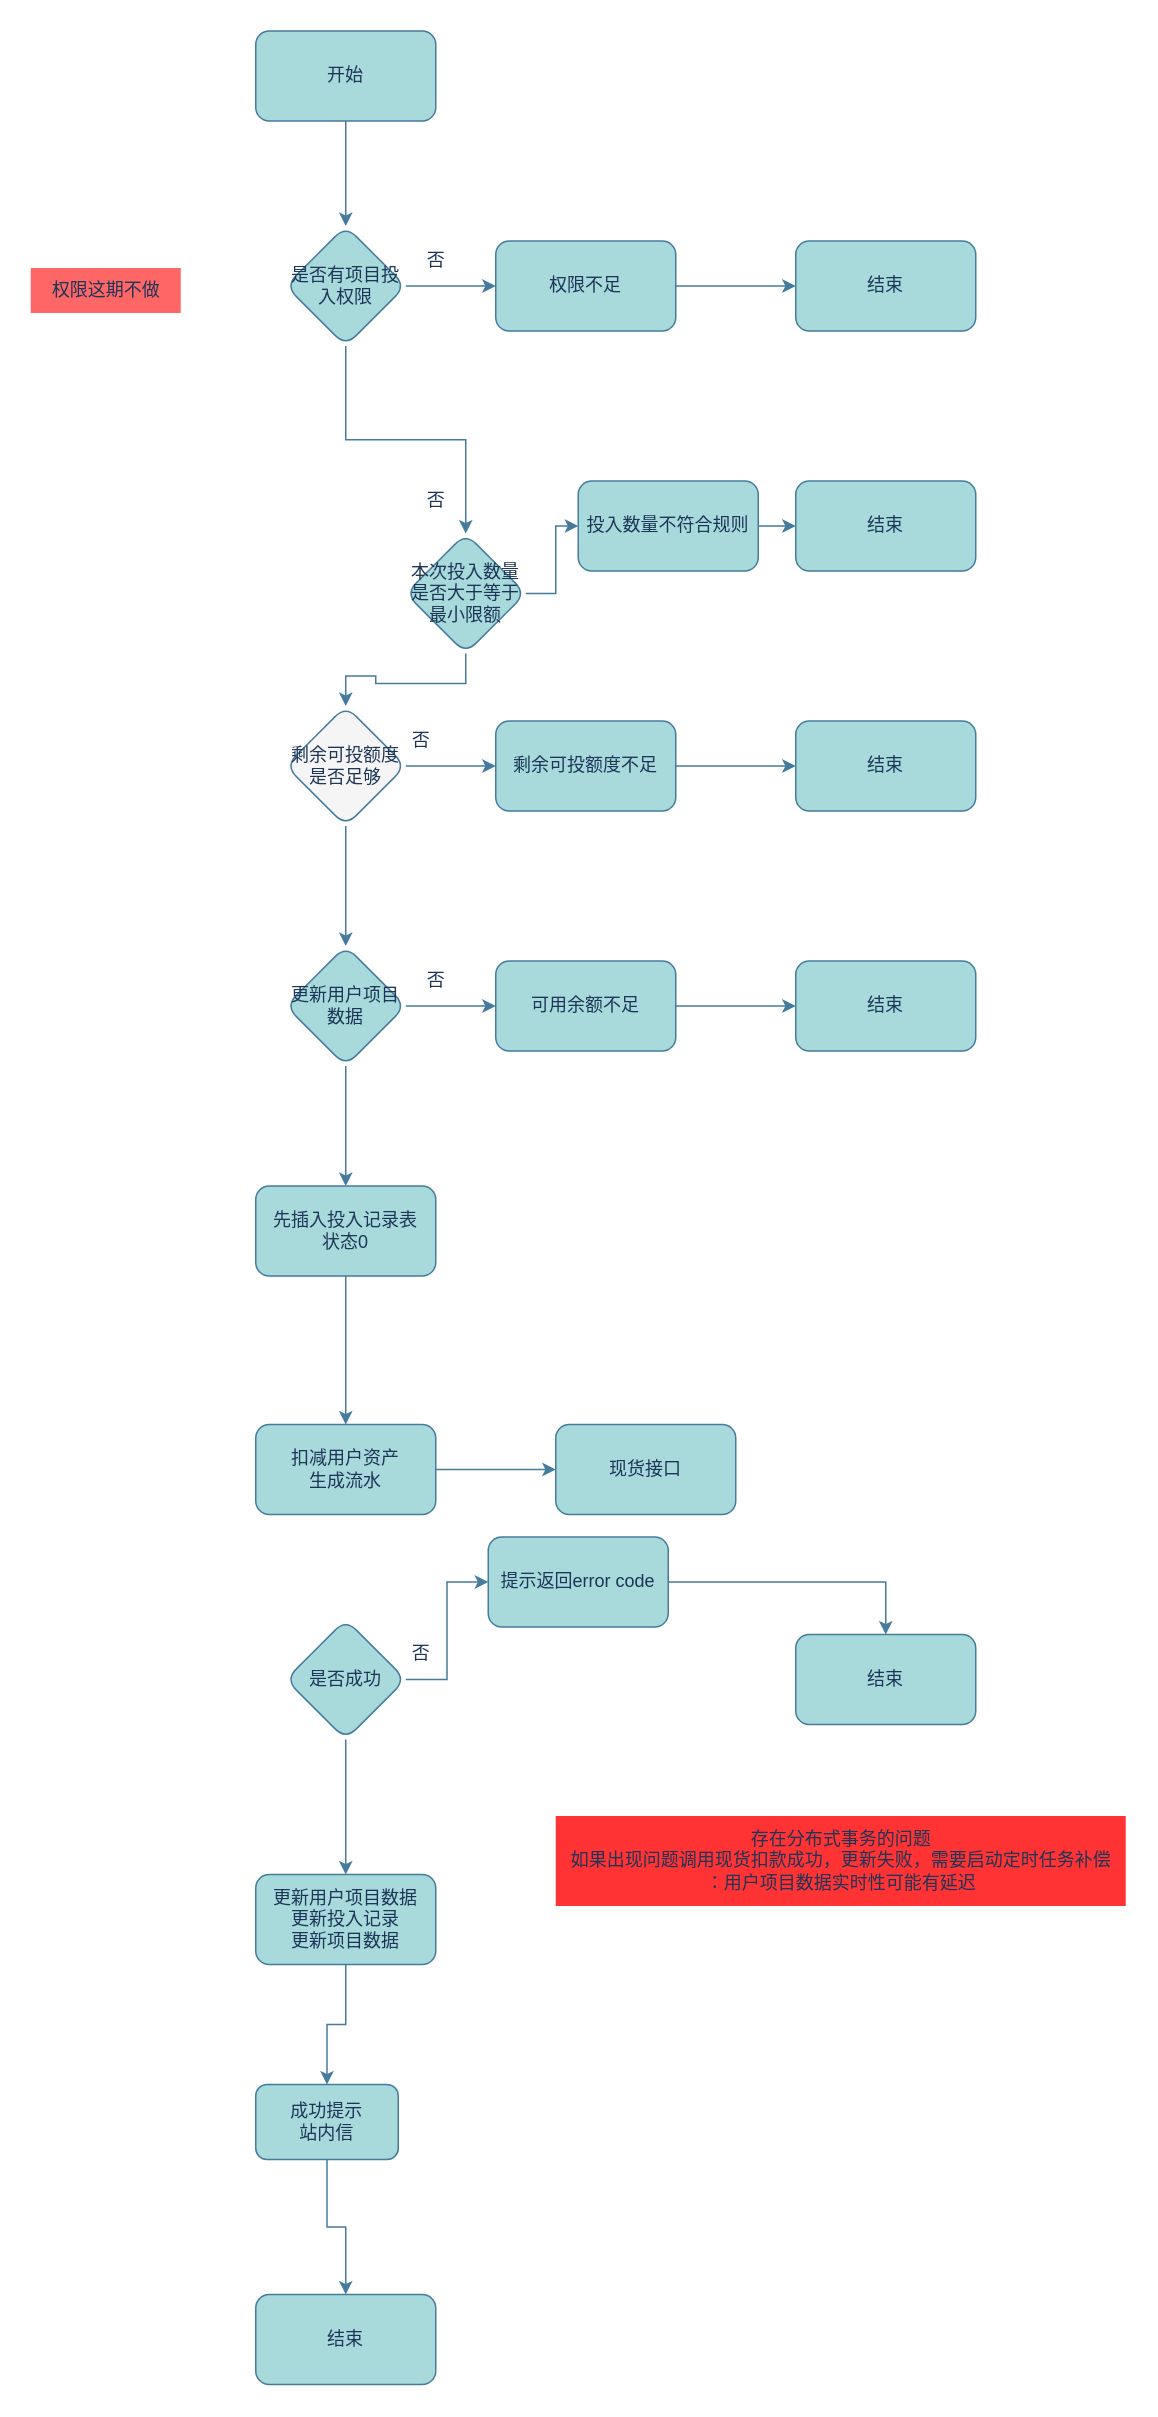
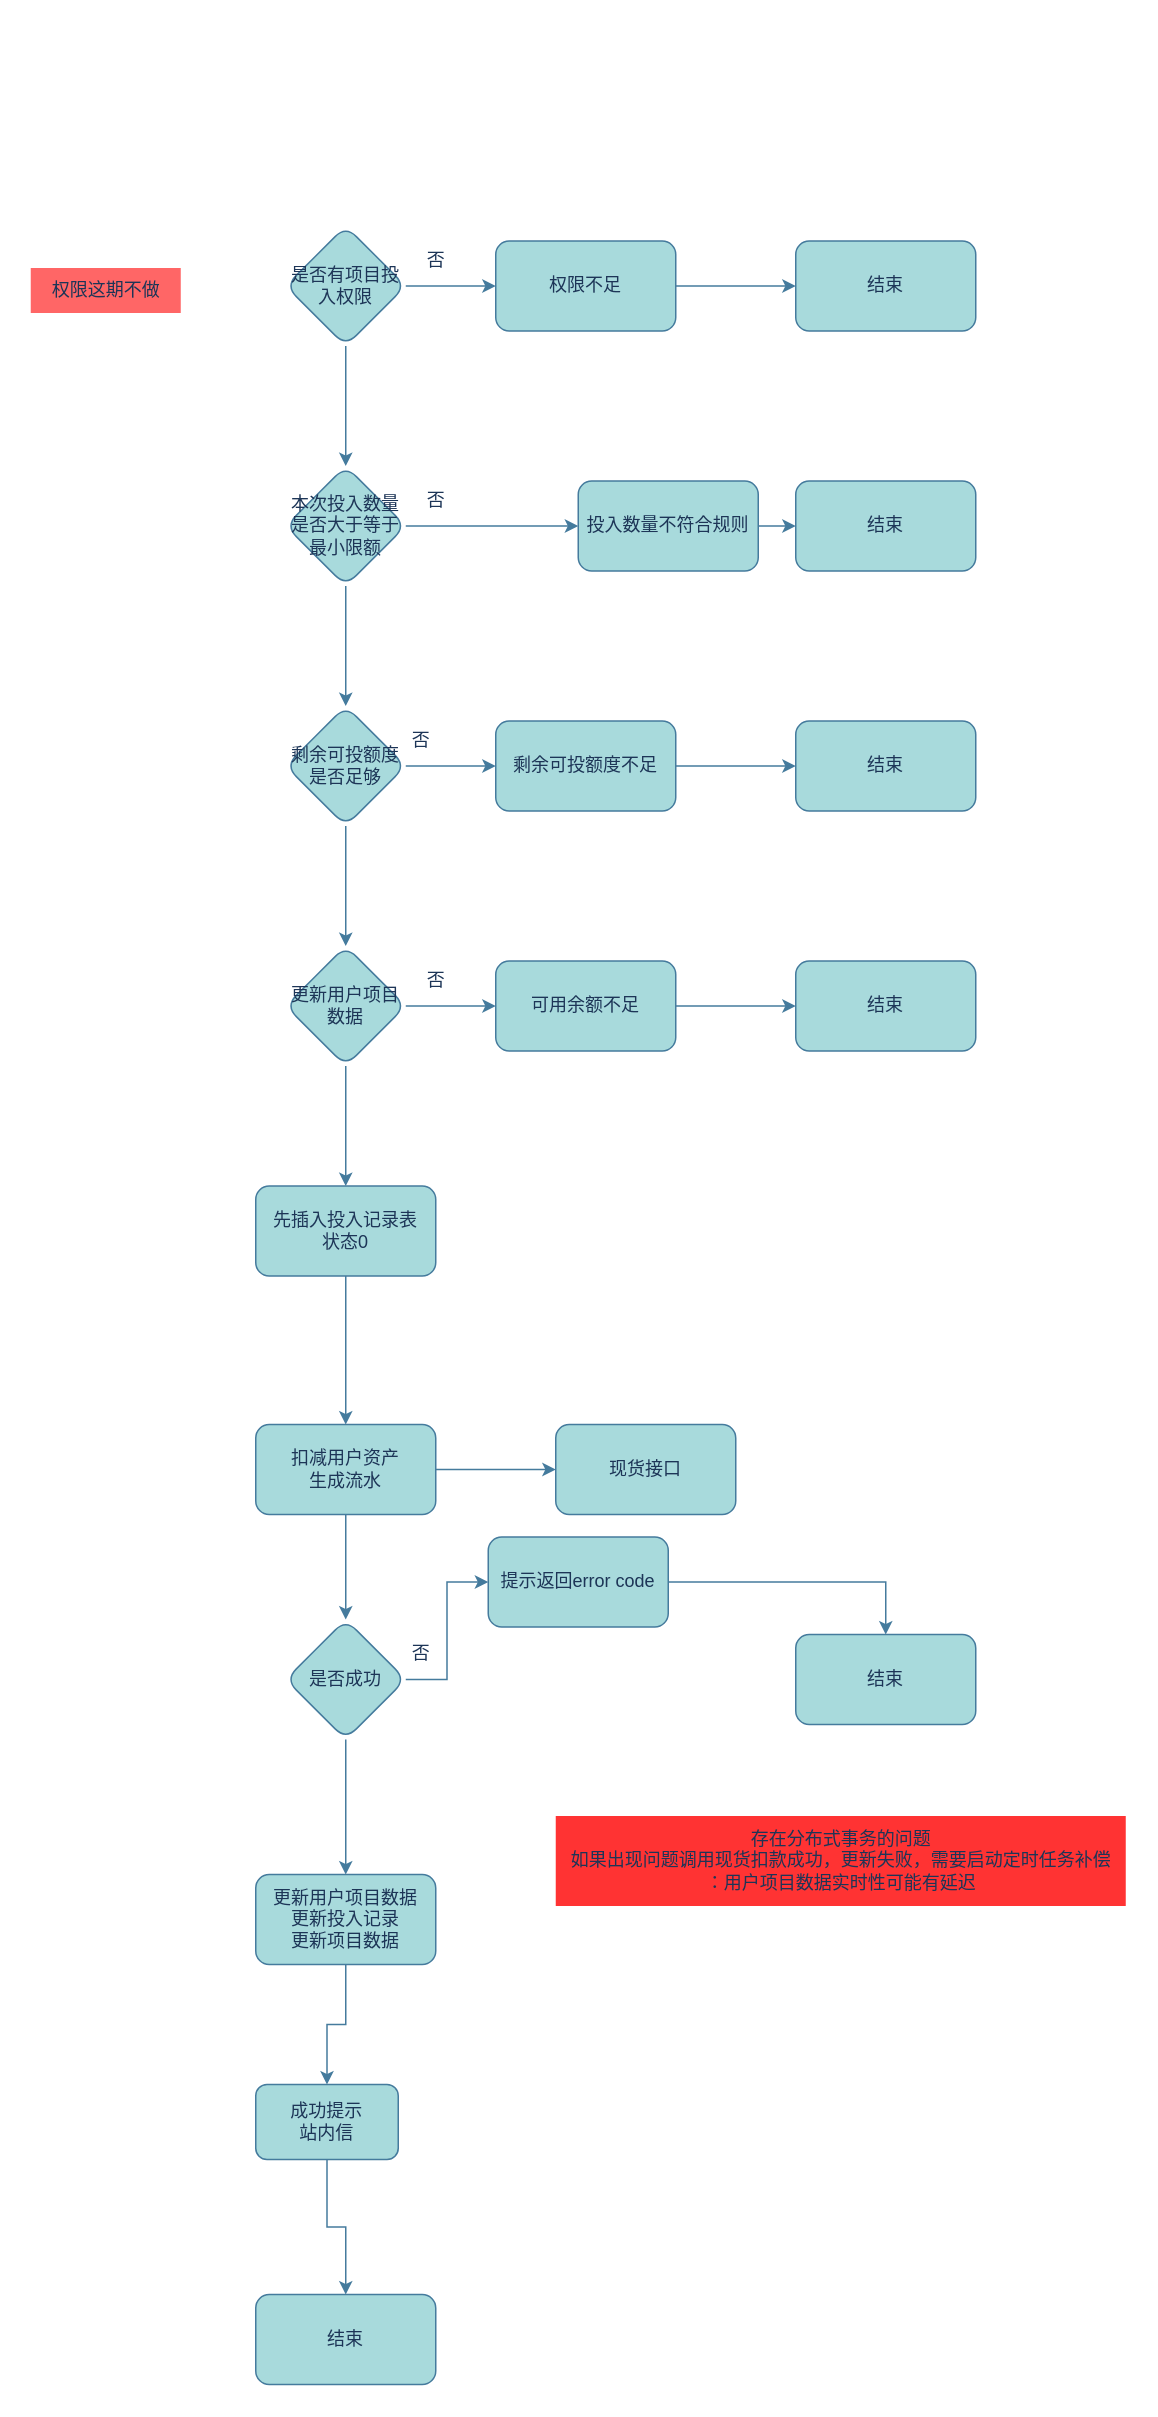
  <mxCell id="0" />
  <mxCell id="1" parent="0" />
- <mxCell id="2" value="" style="edgeStyle=orthogonalEdgeStyle;rounded=0;orthogonalLoop=1;jettySize=auto;html=1;strokeColor=#457B9D;fontColor=#1D3557;fillColor=#A8DADC;" edge="1" parent="1" source="3" target="6"><mxGeometry relative="1" as="geometry" /></mxCell>
- <mxCell id="3" value="开始" style="rounded=1;whiteSpace=wrap;html=1;strokeColor=#457B9D;fontColor=#1D3557;fillColor=#A8DADC;" vertex="1" parent="1"><mxGeometry x="170" y="20" width="120" height="60" as="geometry" /></mxCell>
  <mxCell id="4" value="" style="edgeStyle=orthogonalEdgeStyle;rounded=0;orthogonalLoop=1;jettySize=auto;html=1;strokeColor=#457B9D;fontColor=#1D3557;fillColor=#A8DADC;" edge="1" parent="1" source="6" target="8"><mxGeometry relative="1" as="geometry" /></mxCell>
  <mxCell id="5" value="" style="edgeStyle=orthogonalEdgeStyle;rounded=0;orthogonalLoop=1;jettySize=auto;html=1;strokeColor=#457B9D;fontColor=#1D3557;fillColor=#A8DADC;" edge="1" parent="1" source="6" target="13"><mxGeometry relative="1" as="geometry" /></mxCell>
  <mxCell id="6" value="是否有项目投入权限" style="rhombus;whiteSpace=wrap;html=1;fillColor=#A8DADC;strokeColor=#457B9D;fontColor=#1D3557;rounded=1;" vertex="1" parent="1"><mxGeometry x="190" y="150" width="80" height="80" as="geometry" /></mxCell>
  <mxCell id="7" value="" style="edgeStyle=orthogonalEdgeStyle;rounded=0;orthogonalLoop=1;jettySize=auto;html=1;strokeColor=#457B9D;fontColor=#1D3557;fillColor=#A8DADC;" edge="1" parent="1" source="8" target="10"><mxGeometry relative="1" as="geometry" /></mxCell>
  <mxCell id="8" value="权限不足" style="whiteSpace=wrap;html=1;fillColor=#A8DADC;strokeColor=#457B9D;fontColor=#1D3557;rounded=1;" vertex="1" parent="1"><mxGeometry x="330" y="160" width="120" height="60" as="geometry" /></mxCell>
  <mxCell id="9" value="否" style="text;html=1;align=center;verticalAlign=middle;resizable=0;points=[];autosize=1;strokeColor=none;fillColor=none;fontColor=#1D3557;" vertex="1" parent="1"><mxGeometry x="270" y="158" width="40" height="30" as="geometry" /></mxCell>
  <mxCell id="10" value="结束" style="whiteSpace=wrap;html=1;fillColor=#A8DADC;strokeColor=#457B9D;fontColor=#1D3557;rounded=1;" vertex="1" parent="1"><mxGeometry x="530" y="160" width="120" height="60" as="geometry" /></mxCell>
  <mxCell id="11" value="" style="edgeStyle=orthogonalEdgeStyle;rounded=0;orthogonalLoop=1;jettySize=auto;html=1;strokeColor=#457B9D;fontColor=#1D3557;fillColor=#A8DADC;" edge="1" parent="1" source="13" target="15"><mxGeometry relative="1" as="geometry" /></mxCell>
  <mxCell id="12" value="" style="edgeStyle=orthogonalEdgeStyle;rounded=0;orthogonalLoop=1;jettySize=auto;html=1;strokeColor=#457B9D;fontColor=#1D3557;fillColor=#A8DADC;" edge="1" parent="1" source="13" target="20"><mxGeometry relative="1" as="geometry" /></mxCell>
- <mxCell id="13" value="本次投入数量是否大于等于最小限额" style="rhombus;whiteSpace=wrap;html=1;fillColor=#A8DADC;strokeColor=#457B9D;fontColor=#1D3557;rounded=1;" vertex="1" parent="1"><mxGeometry x="270" y="355" width="80" height="80" as="geometry" /></mxCell>
+ <mxCell id="13" value="本次投入数量是否大于等于最小限额" style="rhombus;whiteSpace=wrap;html=1;fillColor=#A8DADC;strokeColor=#457B9D;fontColor=#1D3557;rounded=1;" vertex="1" parent="1"><mxGeometry x="190" y="310" width="80" height="80" as="geometry" /></mxCell>
  <mxCell id="14" value="" style="edgeStyle=orthogonalEdgeStyle;rounded=0;orthogonalLoop=1;jettySize=auto;html=1;strokeColor=#457B9D;fontColor=#1D3557;fillColor=#A8DADC;" edge="1" parent="1" source="15" target="17"><mxGeometry relative="1" as="geometry" /></mxCell>
  <mxCell id="15" value="投入数量不符合规则" style="whiteSpace=wrap;html=1;fillColor=#A8DADC;strokeColor=#457B9D;fontColor=#1D3557;rounded=1;" vertex="1" parent="1"><mxGeometry x="385" y="320" width="120" height="60" as="geometry" /></mxCell>
  <mxCell id="16" value="否" style="text;html=1;align=center;verticalAlign=middle;resizable=0;points=[];autosize=1;strokeColor=none;fillColor=none;fontColor=#1D3557;" vertex="1" parent="1"><mxGeometry x="270" y="318" width="40" height="30" as="geometry" /></mxCell>
  <mxCell id="17" value="结束" style="whiteSpace=wrap;html=1;fillColor=#A8DADC;strokeColor=#457B9D;fontColor=#1D3557;rounded=1;" vertex="1" parent="1"><mxGeometry x="530" y="320" width="120" height="60" as="geometry" /></mxCell>
  <mxCell id="18" value="" style="edgeStyle=orthogonalEdgeStyle;rounded=0;orthogonalLoop=1;jettySize=auto;html=1;strokeColor=#457B9D;fontColor=#1D3557;fillColor=#A8DADC;" edge="1" parent="1" source="20" target="22"><mxGeometry relative="1" as="geometry" /></mxCell>
  <mxCell id="19" value="" style="edgeStyle=orthogonalEdgeStyle;rounded=0;orthogonalLoop=1;jettySize=auto;html=1;strokeColor=#457B9D;fontColor=#1D3557;fillColor=#A8DADC;" edge="1" parent="1" source="20" target="27"><mxGeometry relative="1" as="geometry" /></mxCell>
- <mxCell id="20" value="剩余可投额度是否足够" style="rhombus;whiteSpace=wrap;html=1;fillColor=#f5f5f5;strokeColor=#457B9D;fontColor=#1D3557;rounded=1;" vertex="1" parent="1"><mxGeometry x="190" y="470" width="80" height="80" as="geometry" /></mxCell>
+ <mxCell id="20" value="剩余可投额度是否足够" style="rhombus;whiteSpace=wrap;html=1;fillColor=#A8DADC;strokeColor=#457B9D;fontColor=#1D3557;rounded=1;" vertex="1" parent="1"><mxGeometry x="190" y="470" width="80" height="80" as="geometry" /></mxCell>
  <mxCell id="21" value="" style="edgeStyle=orthogonalEdgeStyle;rounded=0;orthogonalLoop=1;jettySize=auto;html=1;strokeColor=#457B9D;fontColor=#1D3557;fillColor=#A8DADC;" edge="1" parent="1" source="22" target="24"><mxGeometry relative="1" as="geometry" /></mxCell>
  <mxCell id="22" value="剩余可投额度不足" style="whiteSpace=wrap;html=1;fillColor=#A8DADC;strokeColor=#457B9D;fontColor=#1D3557;rounded=1;" vertex="1" parent="1"><mxGeometry x="330" y="480" width="120" height="60" as="geometry" /></mxCell>
  <mxCell id="23" value="否" style="text;html=1;align=center;verticalAlign=middle;resizable=0;points=[];autosize=1;strokeColor=none;fillColor=none;fontColor=#1D3557;" vertex="1" parent="1"><mxGeometry x="260" y="478" width="40" height="30" as="geometry" /></mxCell>
  <mxCell id="24" value="结束" style="whiteSpace=wrap;html=1;fillColor=#A8DADC;strokeColor=#457B9D;fontColor=#1D3557;rounded=1;" vertex="1" parent="1"><mxGeometry x="530" y="480" width="120" height="60" as="geometry" /></mxCell>
  <mxCell id="25" value="" style="edgeStyle=orthogonalEdgeStyle;rounded=0;orthogonalLoop=1;jettySize=auto;html=1;strokeColor=#457B9D;fontColor=#1D3557;fillColor=#A8DADC;" edge="1" parent="1" source="27" target="29"><mxGeometry relative="1" as="geometry" /></mxCell>
  <mxCell id="26" style="edgeStyle=orthogonalEdgeStyle;rounded=0;orthogonalLoop=1;jettySize=auto;html=1;entryX=0.5;entryY=0;entryDx=0;entryDy=0;strokeColor=#457B9D;fontColor=#1D3557;fillColor=#A8DADC;" edge="1" parent="1" source="27" target="50"><mxGeometry relative="1" as="geometry" /></mxCell>
  <mxCell id="27" value="更新用户项目数据" style="rhombus;whiteSpace=wrap;html=1;fillColor=#A8DADC;strokeColor=#457B9D;fontColor=#1D3557;rounded=1;" vertex="1" parent="1"><mxGeometry x="190" y="630" width="80" height="80" as="geometry" /></mxCell>
  <mxCell id="28" value="" style="edgeStyle=orthogonalEdgeStyle;rounded=0;orthogonalLoop=1;jettySize=auto;html=1;strokeColor=#457B9D;fontColor=#1D3557;fillColor=#A8DADC;" edge="1" parent="1" source="29" target="31"><mxGeometry relative="1" as="geometry" /></mxCell>
  <mxCell id="29" value="可用余额不足" style="whiteSpace=wrap;html=1;fillColor=#A8DADC;strokeColor=#457B9D;fontColor=#1D3557;rounded=1;" vertex="1" parent="1"><mxGeometry x="330" y="640" width="120" height="60" as="geometry" /></mxCell>
  <mxCell id="30" value="否" style="text;html=1;align=center;verticalAlign=middle;resizable=0;points=[];autosize=1;strokeColor=none;fillColor=none;fontColor=#1D3557;" vertex="1" parent="1"><mxGeometry x="270" y="638" width="40" height="30" as="geometry" /></mxCell>
  <mxCell id="31" value="结束" style="whiteSpace=wrap;html=1;fillColor=#A8DADC;strokeColor=#457B9D;fontColor=#1D3557;rounded=1;" vertex="1" parent="1"><mxGeometry x="530" y="640" width="120" height="60" as="geometry" /></mxCell>
+ <mxCell id="32" value="" style="edgeStyle=orthogonalEdgeStyle;rounded=0;orthogonalLoop=1;jettySize=auto;html=1;strokeColor=#457B9D;fontColor=#1D3557;fillColor=#A8DADC;" edge="1" parent="1" source="34" target="37"><mxGeometry relative="1" as="geometry" /></mxCell>
  <mxCell id="33" value="" style="edgeStyle=orthogonalEdgeStyle;rounded=0;orthogonalLoop=1;jettySize=auto;html=1;strokeColor=#457B9D;fontColor=#1D3557;fillColor=#A8DADC;" edge="1" parent="1" source="34" target="48"><mxGeometry relative="1" as="geometry" /></mxCell>
  <mxCell id="34" value="扣减用户资产&lt;br&gt;生成流水" style="whiteSpace=wrap;html=1;fillColor=#A8DADC;strokeColor=#457B9D;fontColor=#1D3557;rounded=1;" vertex="1" parent="1"><mxGeometry x="170" y="949" width="120" height="60" as="geometry" /></mxCell>
  <mxCell id="35" value="" style="edgeStyle=orthogonalEdgeStyle;rounded=0;orthogonalLoop=1;jettySize=auto;html=1;strokeColor=#457B9D;fontColor=#1D3557;fillColor=#A8DADC;" edge="1" parent="1" source="37" target="39"><mxGeometry relative="1" as="geometry" /></mxCell>
  <mxCell id="36" value="" style="edgeStyle=orthogonalEdgeStyle;rounded=0;orthogonalLoop=1;jettySize=auto;html=1;strokeColor=#457B9D;fontColor=#1D3557;fillColor=#A8DADC;" edge="1" parent="1" source="37" target="43"><mxGeometry relative="1" as="geometry" /></mxCell>
  <mxCell id="37" value="是否成功" style="rhombus;whiteSpace=wrap;html=1;fillColor=#A8DADC;strokeColor=#457B9D;fontColor=#1D3557;rounded=1;" vertex="1" parent="1"><mxGeometry x="190" y="1079" width="80" height="80" as="geometry" /></mxCell>
  <mxCell id="38" value="" style="edgeStyle=orthogonalEdgeStyle;rounded=0;orthogonalLoop=1;jettySize=auto;html=1;strokeColor=#457B9D;fontColor=#1D3557;fillColor=#A8DADC;" edge="1" parent="1" source="39" target="41"><mxGeometry relative="1" as="geometry" /></mxCell>
  <mxCell id="39" value="提示返回error code" style="whiteSpace=wrap;html=1;fillColor=#A8DADC;strokeColor=#457B9D;fontColor=#1D3557;rounded=1;" vertex="1" parent="1"><mxGeometry x="325" y="1024" width="120" height="60" as="geometry" /></mxCell>
  <mxCell id="40" value="否" style="text;html=1;align=center;verticalAlign=middle;resizable=0;points=[];autosize=1;strokeColor=none;fillColor=none;fontColor=#1D3557;" vertex="1" parent="1"><mxGeometry x="260" y="1087" width="40" height="30" as="geometry" /></mxCell>
  <mxCell id="41" value="结束" style="whiteSpace=wrap;html=1;fillColor=#A8DADC;strokeColor=#457B9D;fontColor=#1D3557;rounded=1;" vertex="1" parent="1"><mxGeometry x="530" y="1089" width="120" height="60" as="geometry" /></mxCell>
  <mxCell id="42" value="" style="edgeStyle=orthogonalEdgeStyle;rounded=0;orthogonalLoop=1;jettySize=auto;html=1;strokeColor=#457B9D;fontColor=#1D3557;fillColor=#A8DADC;" edge="1" parent="1" source="43" target="45"><mxGeometry relative="1" as="geometry" /></mxCell>
  <mxCell id="43" value="更新用户项目数据&lt;br&gt;更新投入记录&lt;br&gt;更新项目数据" style="whiteSpace=wrap;html=1;fillColor=#A8DADC;strokeColor=#457B9D;fontColor=#1D3557;rounded=1;" vertex="1" parent="1"><mxGeometry x="170" y="1249" width="120" height="60" as="geometry" /></mxCell>
  <mxCell id="44" value="" style="edgeStyle=orthogonalEdgeStyle;rounded=0;orthogonalLoop=1;jettySize=auto;html=1;strokeColor=#457B9D;fontColor=#1D3557;fillColor=#A8DADC;" edge="1" parent="1" source="45" target="46"><mxGeometry relative="1" as="geometry" /></mxCell>
  <mxCell id="45" value="成功提示&lt;br&gt;站内信" style="whiteSpace=wrap;html=1;fillColor=#A8DADC;strokeColor=#457B9D;fontColor=#1D3557;rounded=1;" vertex="1" parent="1"><mxGeometry x="170" y="1389" width="95" height="50" as="geometry" /></mxCell>
  <mxCell id="46" value="结束" style="whiteSpace=wrap;html=1;fillColor=#A8DADC;strokeColor=#457B9D;fontColor=#1D3557;rounded=1;" vertex="1" parent="1"><mxGeometry x="170" y="1529" width="120" height="60" as="geometry" /></mxCell>
  <mxCell id="47" value="存在分布式事务的问题&lt;br&gt;如果出现问题调用现货扣款成功，更新失败，需要启动定时任务补偿&lt;br&gt;：用户项目数据实时性可能有延迟" style="text;html=1;align=center;verticalAlign=middle;resizable=0;points=[];autosize=1;strokeColor=none;fillColor=#FF3333;fontColor=#1D3557;" vertex="1" parent="1"><mxGeometry x="370" y="1210" width="380" height="60" as="geometry" /></mxCell>
  <mxCell id="48" value="现货接口" style="whiteSpace=wrap;html=1;fillColor=#A8DADC;strokeColor=#457B9D;fontColor=#1D3557;rounded=1;" vertex="1" parent="1"><mxGeometry x="370" y="949" width="120" height="60" as="geometry" /></mxCell>
  <mxCell id="49" style="edgeStyle=orthogonalEdgeStyle;rounded=0;orthogonalLoop=1;jettySize=auto;html=1;entryX=0.5;entryY=0;entryDx=0;entryDy=0;strokeColor=#457B9D;fontColor=#1D3557;fillColor=#A8DADC;" edge="1" parent="1" source="50" target="34"><mxGeometry relative="1" as="geometry" /></mxCell>
  <mxCell id="50" value="先插入投入记录表&lt;br&gt;状态0" style="rounded=1;whiteSpace=wrap;html=1;strokeColor=#457B9D;fontColor=#1D3557;fillColor=#A8DADC;" vertex="1" parent="1"><mxGeometry x="170" y="790" width="120" height="60" as="geometry" /></mxCell>
  <mxCell id="51" value="权限这期不做" style="text;html=1;align=center;verticalAlign=middle;resizable=0;points=[];autosize=1;strokeColor=none;fillColor=#FF6666;fontColor=#1D3557;" vertex="1" parent="1"><mxGeometry x="20" y="178" width="100" height="30" as="geometry" /></mxCell>
